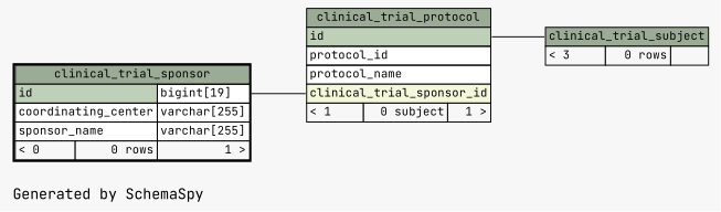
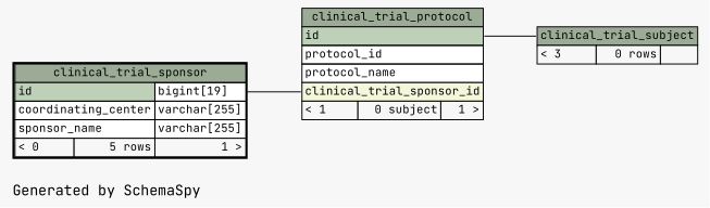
  digraph {
    bgcolor="#f7f7f7"
    fontname="JetBrains Mono"
    label="\nGenerated by SchemaSpy"
    labeljust=l
    rankdir=RL
    node [fontname="JetBrains Mono" fontsize=11 shape=plaintext]
    edge [arrowhead=none arrowsize=0.8 arrowtail=crowtee fontname="JetBrains Mono"]
    n1 [label=<     <TABLE BORDER="0" CELLBORDER="1" CELLSPACING="0" BGCOLOR="#ffffff">       <TR><TD PORT="clinical_trial_protocol.heading" COLSPAN="3" BGCOLOR="#9bab96" ALIGN="CENTER">clinical_trial_protocol</TD></TR>       <TR><TD PORT="id" COLSPAN="3" BGCOLOR="#bed1b8" ALIGN="LEFT">id</TD></TR>       <TR><TD PORT="protocol_id" COLSPAN="3" ALIGN="LEFT">protocol_id</TD></TR>       <TR><TD PORT="protocol_name" COLSPAN="3" ALIGN="LEFT">protocol_name</TD></TR>       <TR><TD PORT="clinical_trial_sponsor_id" COLSPAN="3" BGCOLOR="#f4f7da" ALIGN="LEFT">clinical_trial_sponsor_id</TD></TR>       <TR><TD ALIGN="LEFT" BGCOLOR="#f7f7f7">&lt; 1</TD><TD ALIGN="RIGHT" BGCOLOR="#f7f7f7">0 subject</TD><TD ALIGN="RIGHT" BGCOLOR="#f7f7f7">1 &gt;</TD></TR>     </TABLE>>]
-   n2 [label=<     <TABLE BORDER="2" CELLBORDER="1" CELLSPACING="0" BGCOLOR="#ffffff">       <TR><TD PORT="clinical_trial_sponsor.heading" COLSPAN="3" BGCOLOR="#9bab96" ALIGN="CENTER">clinical_trial_sponsor</TD></TR>       <TR><TD PORT="id" COLSPAN="2" BGCOLOR="#bed1b8" ALIGN="LEFT">id</TD><TD PORT="id.type" ALIGN="LEFT">bigint[19]</TD></TR>       <TR><TD PORT="coordinating_center" COLSPAN="2" ALIGN="LEFT">coordinating_center</TD><TD PORT="coordinating_center.type" ALIGN="LEFT">varchar[255]</TD></TR>       <TR><TD PORT="sponsor_name" COLSPAN="2" ALIGN="LEFT">sponsor_name</TD><TD PORT="sponsor_name.type" ALIGN="LEFT">varchar[255]</TD></TR>       <TR><TD ALIGN="LEFT" BGCOLOR="#f7f7f7">&lt; 0</TD><TD ALIGN="RIGHT" BGCOLOR="#f7f7f7">0 rows</TD><TD ALIGN="RIGHT" BGCOLOR="#f7f7f7">1 &gt;</TD></TR>     </TABLE>>]
+   n2 [label=<     <TABLE BORDER="2" CELLBORDER="1" CELLSPACING="0" BGCOLOR="#ffffff">       <TR><TD PORT="clinical_trial_sponsor.heading" COLSPAN="3" BGCOLOR="#9bab96" ALIGN="CENTER">clinical_trial_sponsor</TD></TR>       <TR><TD PORT="id" COLSPAN="2" BGCOLOR="#bed1b8" ALIGN="LEFT">id</TD><TD PORT="id.type" ALIGN="LEFT">bigint[19]</TD></TR>       <TR><TD PORT="coordinating_center" COLSPAN="2" ALIGN="LEFT">coordinating_center</TD><TD PORT="coordinating_center.type" ALIGN="LEFT">varchar[255]</TD></TR>       <TR><TD PORT="sponsor_name" COLSPAN="2" ALIGN="LEFT">sponsor_name</TD><TD PORT="sponsor_name.type" ALIGN="LEFT">varchar[255]</TD></TR>       <TR><TD ALIGN="LEFT" BGCOLOR="#f7f7f7">&lt; 0</TD><TD ALIGN="RIGHT" BGCOLOR="#f7f7f7">5 rows</TD><TD ALIGN="RIGHT" BGCOLOR="#f7f7f7">1 &gt;</TD></TR>     </TABLE>>]
    n3 [label=<     <TABLE BORDER="0" CELLBORDER="1" CELLSPACING="0" BGCOLOR="#ffffff">       <TR><TD PORT="clinical_trial_subject.heading" COLSPAN="3" BGCOLOR="#9bab96" ALIGN="CENTER">clinical_trial_subject</TD></TR>       <TR><TD ALIGN="LEFT" BGCOLOR="#f7f7f7">&lt; 3</TD><TD ALIGN="RIGHT" BGCOLOR="#f7f7f7">0 rows</TD><TD ALIGN="RIGHT" BGCOLOR="#f7f7f7">  </TD></TR>     </TABLE>>]
    n1 -> n2 [headport="id.type:e" tailport="clinical_trial_sponsor_id:w"]
    n3 -> n1 [headport="id:e" tailport="clinical_trial_subject.heading:w"]
  }
